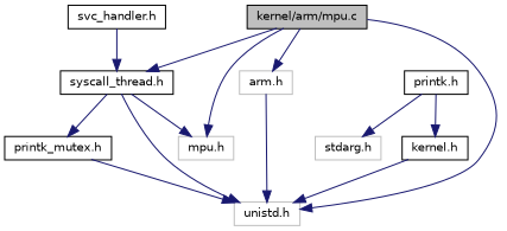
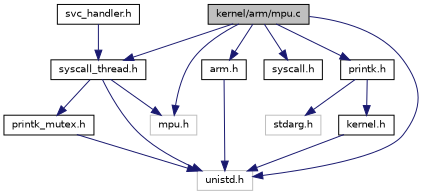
  digraph {
    node [color=black fillcolor=white fontname=Helvetica fontsize=10 shape=record style=filled]
    edge [color=midnightblue fontname=Helvetica fontsize=10 labelfontname=Helvetica labelfontsize=10 style=solid]
    n1 [fillcolor=grey75 fontcolor=black height=0.2 label="kernel/arm/mpu.c" width=0.4]
-   n2 [color=grey75 height=0.2 label="arm.h" width=0.4]
+   n2 [height=0.2 label="arm.h" width=0.4]
    n3 [color=grey75 height=0.2 label="unistd.h" width=0.4]
    n4 [color=grey75 height=0.2 label="mpu.h" width=0.4]
    n5 [height=0.2 label="printk.h" width=0.4]
+   n6 [height=0.2 label="syscall.h" width=0.4]
    n7 [height=0.2 label="syscall_thread.h" width=0.4]
    n8 [height=0.2 label="kernel.h" width=0.4]
    n9 [color=grey75 height=0.2 label="stdarg.h" width=0.4]
    n10 [height=0.2 label="printk_mutex.h" width=0.4]
    n11 [height=0.2 label="svc_handler.h" width=0.4]
    n1 -> n2
    n1 -> n3
    n1 -> n4
+   n1 -> n5
+   n1 -> n6
    n1 -> n7
    n2 -> n3
    n5 -> n8
    n5 -> n9
    n7 -> n3
    n7 -> n4
    n7 -> n10
    n8 -> n3
    n10 -> n3
    n11 -> n7
  }
